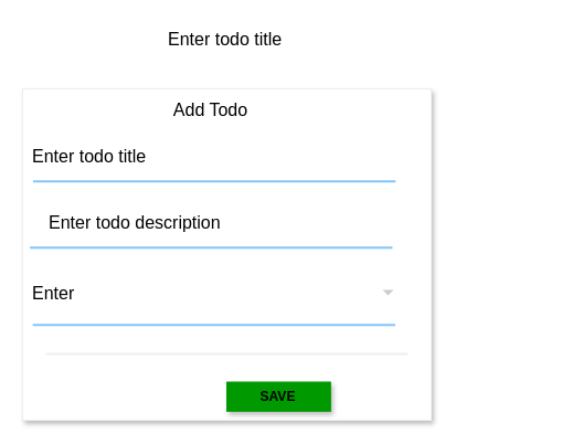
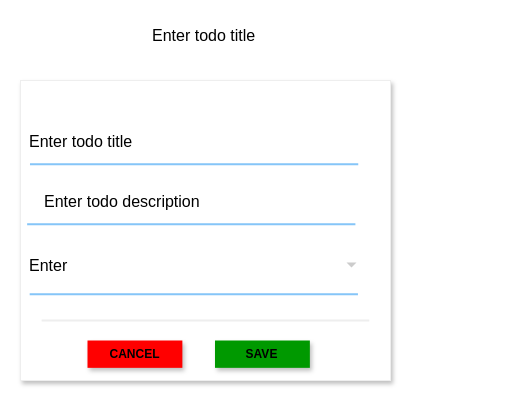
  <mxCell id="0" />
  <mxCell id="1" parent="0" />
  <mxCell id="2" value="" style="shape=rect;fillColor=#ffffff;strokeColor=#eeeeee;shadow=1;" vertex="1" parent="1"><mxGeometry x="20" y="80" width="370" height="300" as="geometry" /></mxCell>
  <mxCell id="3" value="" style="shape=line;strokeWidth=2;noLabel=1;strokeColor=#eeeeee;resizeWidth=1;fontSize=13;" vertex="1" parent="2"><mxGeometry x="0.057" y="1" width="327.714" height="30" relative="1" as="geometry"><mxPoint y="-75" as="offset" /></mxGeometry></mxCell>
- <mxCell id="5" value="SAVE" style="whiteSpace=wrap;html=1;dashed=0;align=center;fontSize=12;shape=rect;fillColor=#009900;strokeColor=none;fontStyle=1;shadow=1" vertex="1" parent="2"><mxGeometry x="184.487" y="265.003" width="94.872" height="27.342" as="geometry" /></mxCell>
- <mxCell id="6" value="&lt;font style=&quot;color: rgb(0, 0, 0); font-size: 16px;&quot;&gt;Add Todo&lt;/font&gt;" style="text;strokeColor=none;align=center;fillColor=none;html=1;verticalAlign=middle;whiteSpace=wrap;rounded=0;" vertex="1" parent="2"><mxGeometry x="66.41" y="7.595" width="208.718" height="22.785" as="geometry" /></mxCell>
+ <mxCell id="4" value="CANCEL" style="whiteSpace=wrap;html=1;dashed=0;align=center;fontSize=12;shape=rect;fillColor=#FF0000;strokeColor=none;fontStyle=1;shadow=1" vertex="1" parent="2"><mxGeometry x="67.0" y="260.003" width="94.872" height="27.342" as="geometry" /></mxCell>
+ <mxCell id="5" value="SAVE" style="whiteSpace=wrap;html=1;dashed=0;align=center;fontSize=12;shape=rect;fillColor=#009900;strokeColor=none;fontStyle=1;shadow=1" vertex="1" parent="2"><mxGeometry x="194.487" y="260.003" width="94.872" height="27.342" as="geometry" /></mxCell>
  <mxCell id="7" value="&lt;font style=&quot;color: rgb(0, 0, 0);&quot;&gt;Enter todo title&lt;/font&gt;" style="text;fontSize=16;verticalAlign=middle;strokeColor=none;fillColor=none;whiteSpace=wrap;html=1;" vertex="1" parent="2"><mxGeometry x="6.637" y="50.003" width="328.256" height="22.785" as="geometry" /></mxCell>
  <mxCell id="8" value="" style="dashed=0;shape=line;strokeWidth=2;noLabel=1;strokeColor=#0C8CF2;opacity=50;" vertex="1" parent="2"><mxGeometry x="9.487" y="79.997" width="328.256" height="7.595" as="geometry" /></mxCell>
  <mxCell id="9" value="&lt;font style=&quot;color: rgb(0, 0, 0);&quot;&gt;Enter todo description&lt;/font&gt;" style="text;fontSize=16;verticalAlign=middle;strokeColor=none;fillColor=none;whiteSpace=wrap;html=1;" vertex="1" parent="2"><mxGeometry x="21.641" y="109.999" width="328.256" height="22.785" as="geometry" /></mxCell>
  <mxCell id="10" value="" style="dashed=0;shape=line;strokeWidth=2;noLabel=1;strokeColor=#0C8CF2;opacity=50;" vertex="1" parent="2"><mxGeometry x="6.641" y="140.004" width="328.256" height="7.595" as="geometry" /></mxCell>
  <mxCell id="11" value="&lt;font style=&quot;color: rgb(0, 0, 0);&quot;&gt;Enter&lt;/font&gt;" style="text;fontColor=#777777;fontSize=16;verticalAlign=middle;strokeColor=none;fillColor=none;whiteSpace=wrap;html=1;" vertex="1" parent="2"><mxGeometry x="6.64" y="170" width="333.36" height="30" as="geometry" /></mxCell>
  <mxCell id="12" value="" style="dashed=0;shape=triangle;noLabel=1;strokeColor=none;fillColor=#cccccc;direction=south;" vertex="1" parent="11"><mxGeometry x="1" y="0.5" width="10" height="5" relative="1" as="geometry"><mxPoint x="-14" y="-3" as="offset" /></mxGeometry></mxCell>
  <mxCell id="13" value="" style="dashed=0;shape=line;strokeWidth=2;noLabel=1;strokeColor=#0C8CF2;opacity=50;" vertex="1" parent="2"><mxGeometry x="9.19" y="210" width="328.256" height="7.595" as="geometry" /></mxCell>
  <mxCell id="14" value="&lt;font style=&quot;color: rgb(0, 0, 0);&quot;&gt;Enter todo title&lt;/font&gt;" style="text;fontSize=16;verticalAlign=middle;strokeColor=none;fillColor=none;whiteSpace=wrap;html=1;" vertex="1" parent="1"><mxGeometry x="150" y="20" width="346" height="30" as="geometry" /></mxCell>
